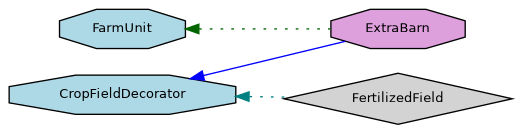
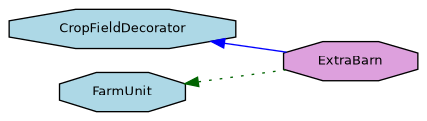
  digraph {
    rankdir=LR
    node [color=black fillcolor=lightblue fontname=Helvetica fontsize=10 shape=octagon style=filled]
    edge [dir=back fontname=Helvetica fontsize=10 labelfontname=Helvetica labelfontsize=10 style=dotted]
    n1 [fontcolor=black height=0.2 label=CropFieldDecorator width=0.4]
    n2 [fillcolor=plum height=0.2 label=ExtraBarn width=0.4]
-   n3 [fillcolor=lightgrey height=0.2 label=FertilizedField shape=diamond width=0.4]
    n4 [height=0.2 label=FarmUnit width=0.4]
    n1 -> n2 [color=blue style=solid]
-   n1 -> n3 [color=teal]
    n4 -> n2 [color=darkgreen]
  }
